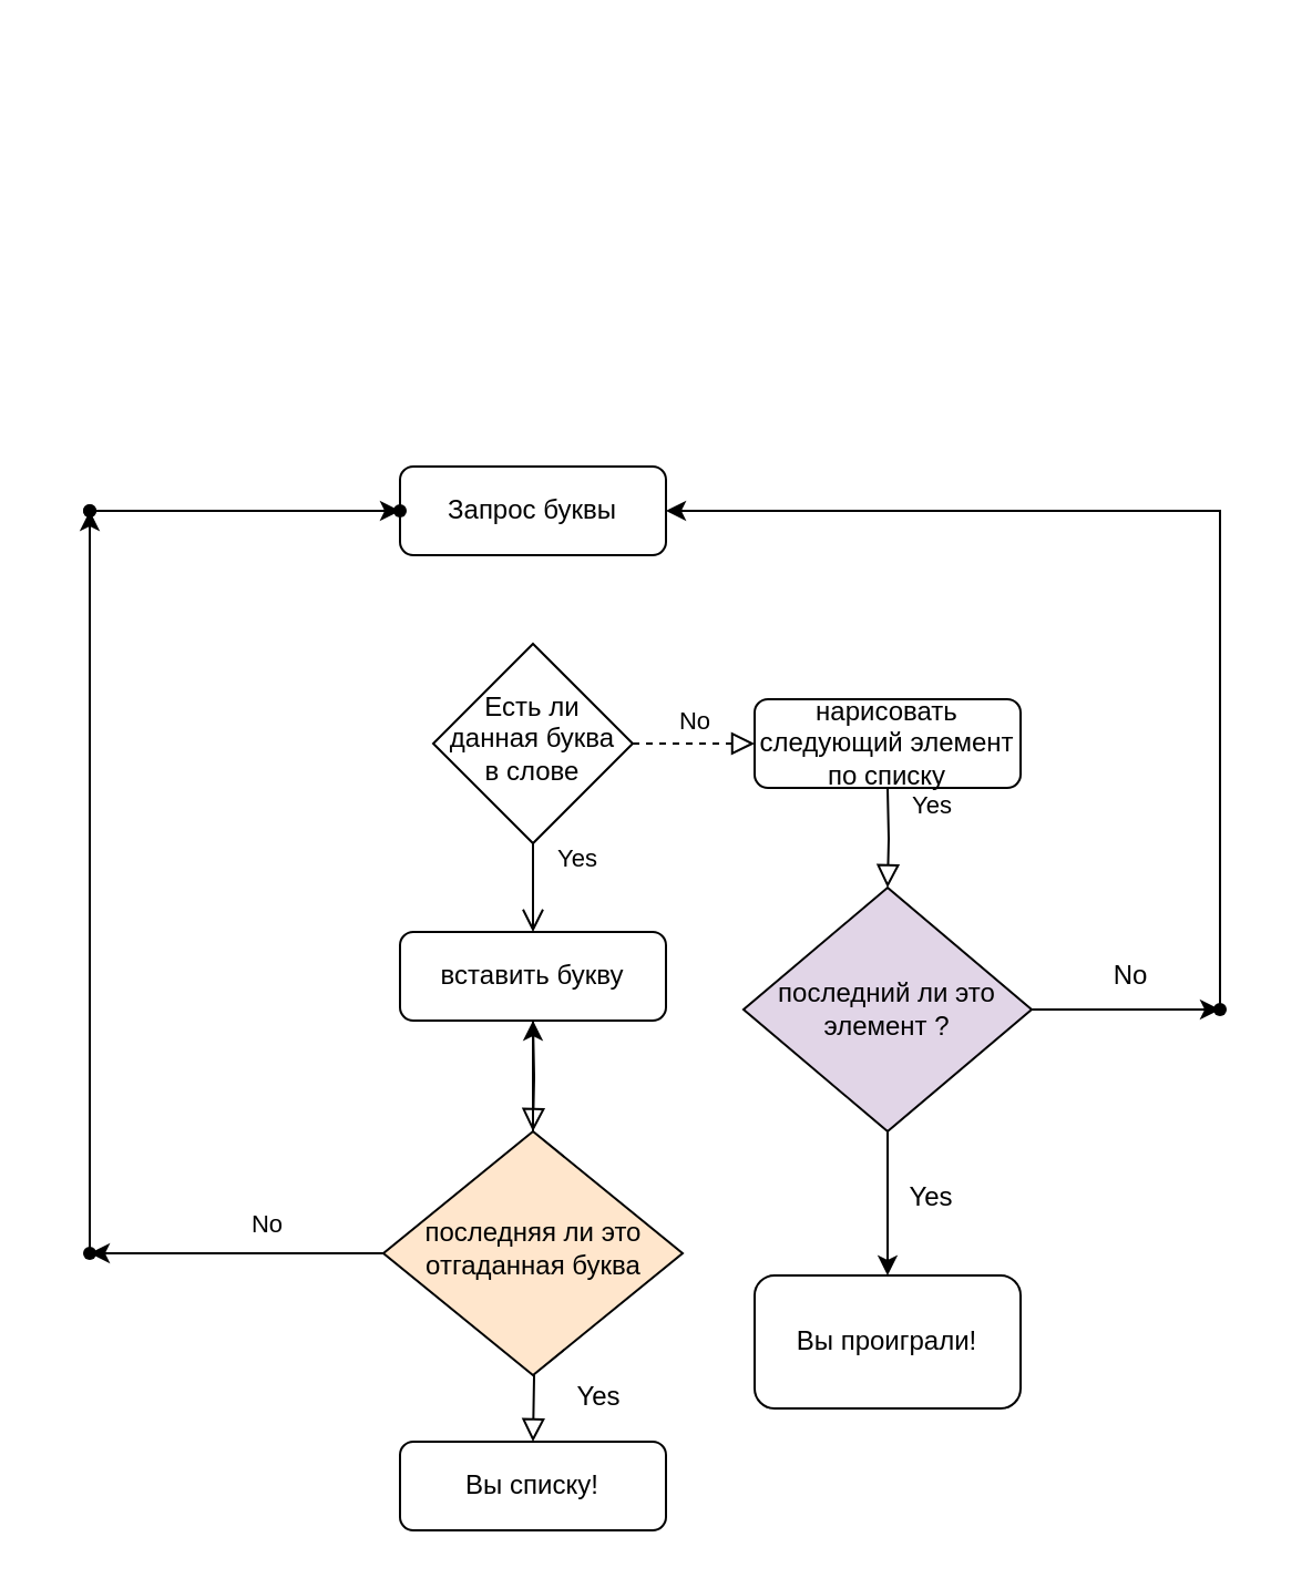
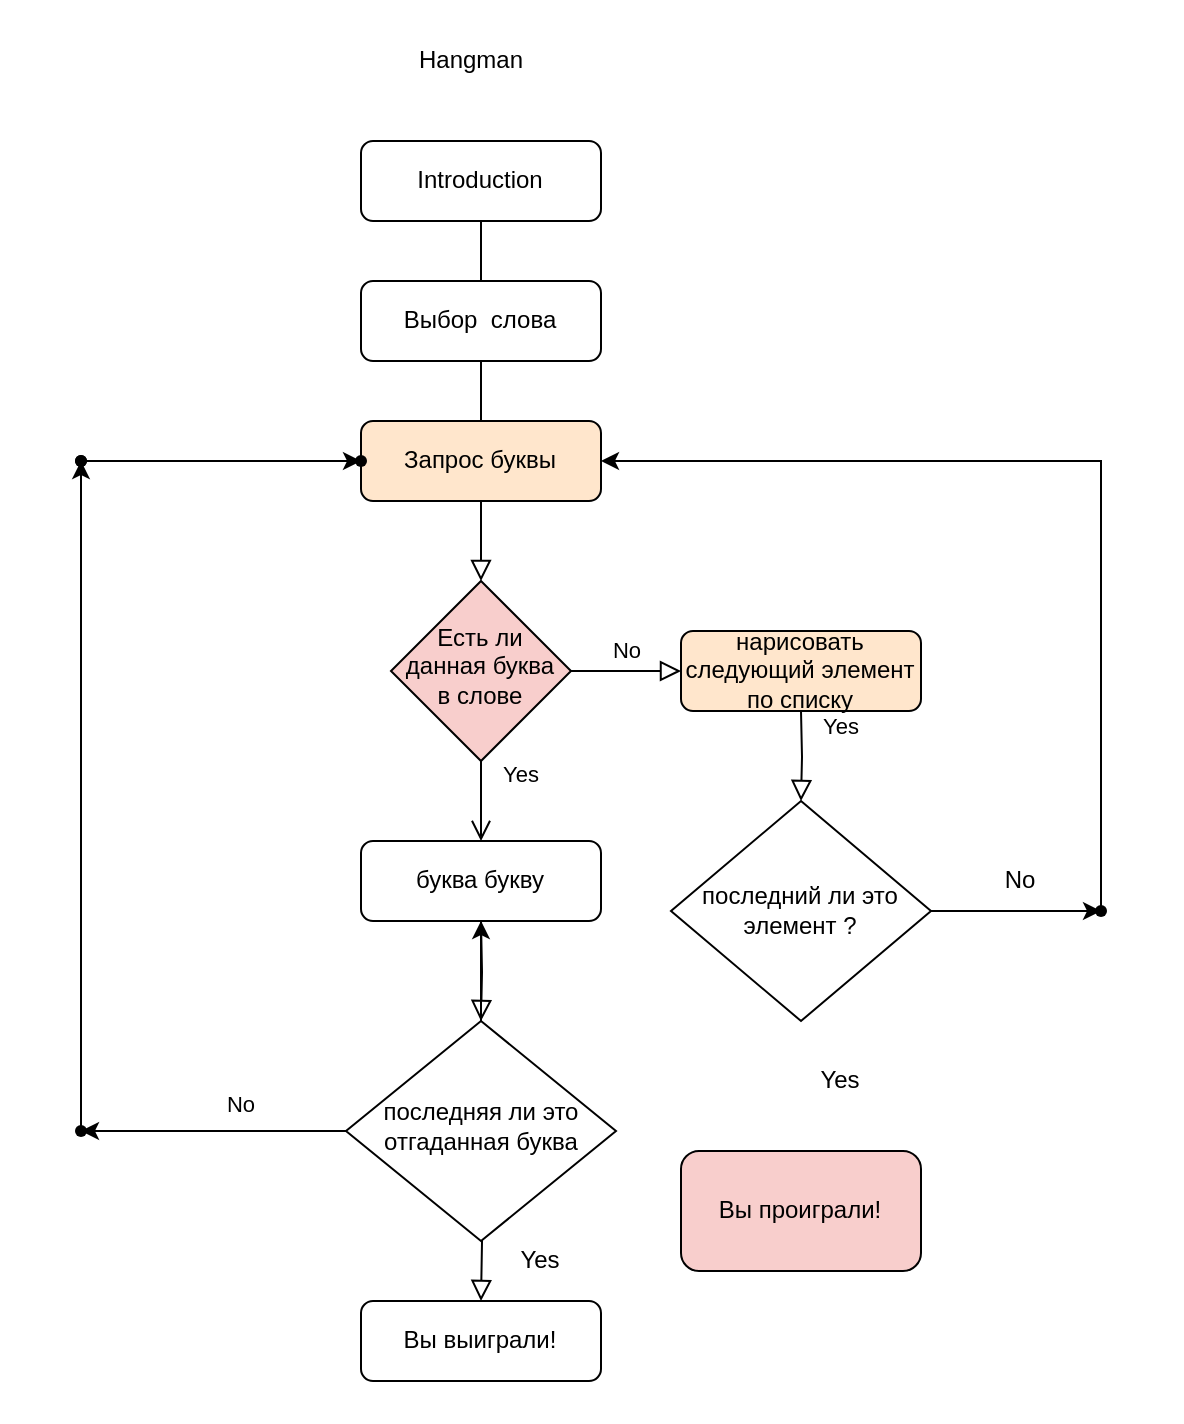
  <mxCell id="0" />
  <mxCell id="1" parent="0" />
+ <mxCell id="2" value="" style="rounded=0;html=1;jettySize=auto;orthogonalLoop=1;fontSize=11;endArrow=block;endFill=0;endSize=8;strokeWidth=1;shadow=0;labelBackgroundColor=none;edgeStyle=orthogonalEdgeStyle;" parent="1" source="3" target="6" edge="1"><mxGeometry relative="1" as="geometry" /></mxCell>
+ <mxCell id="3" value="Introduction" style="rounded=1;whiteSpace=wrap;html=1;fontSize=12;glass=0;strokeWidth=1;shadow=0;" parent="1" vertex="1"><mxGeometry x="180" y="70" width="120" height="40" as="geometry" /></mxCell>
  <mxCell id="4" value="Yes" style="rounded=0;html=1;jettySize=auto;orthogonalLoop=1;fontSize=11;endArrow=open;endFill=0;endSize=8;strokeWidth=1;shadow=0;labelBackgroundColor=none;edgeStyle=orthogonalEdgeStyle;entryX=0.5;entryY=0;entryDx=0;entryDy=0;" parent="1" source="6" target="14" edge="1"><mxGeometry x="-0.667" y="20" relative="1" as="geometry"><mxPoint as="offset" /></mxGeometry></mxCell>
- <mxCell id="5" value="No" style="edgeStyle=orthogonalEdgeStyle;rounded=0;html=1;jettySize=auto;orthogonalLoop=1;fontSize=11;endArrow=block;endFill=0;endSize=8;strokeWidth=1;shadow=0;labelBackgroundColor=none;dashed=1;" parent="1" source="6" target="7" edge="1"><mxGeometry y="10" relative="1" as="geometry"><mxPoint as="offset" /></mxGeometry></mxCell>
- <mxCell id="6" value="Есть ли данная буква в слове" style="rhombus;whiteSpace=wrap;html=1;shadow=0;fontFamily=Helvetica;fontSize=12;align=center;strokeWidth=1;spacing=6;spacingTop=-4;" parent="1" vertex="1"><mxGeometry x="195" y="290" width="90" height="90" as="geometry" /></mxCell>
- <mxCell id="7" value="нарисовать следующий элемент по списку" style="rounded=1;whiteSpace=wrap;html=1;fontSize=12;glass=0;strokeWidth=1;shadow=0;" parent="1" vertex="1"><mxGeometry x="340" y="315" width="120" height="40" as="geometry" /></mxCell>
+ <mxCell id="5" value="No" style="edgeStyle=orthogonalEdgeStyle;rounded=0;html=1;jettySize=auto;orthogonalLoop=1;fontSize=11;endArrow=block;endFill=0;endSize=8;strokeWidth=1;shadow=0;labelBackgroundColor=none;" parent="1" source="6" target="7" edge="1"><mxGeometry y="10" relative="1" as="geometry"><mxPoint as="offset" /></mxGeometry></mxCell>
+ <mxCell id="6" value="Есть ли данная буква в слове" style="rhombus;whiteSpace=wrap;html=1;shadow=0;fontFamily=Helvetica;fontSize=12;align=center;strokeWidth=1;spacing=6;spacingTop=-4;fillColor=#f8cecc;" parent="1" vertex="1"><mxGeometry x="195" y="290" width="90" height="90" as="geometry" /></mxCell>
+ <mxCell id="7" value="нарисовать следующий элемент по списку" style="rounded=1;whiteSpace=wrap;html=1;fontSize=12;glass=0;strokeWidth=1;shadow=0;fillColor=#ffe6cc;" parent="1" vertex="1"><mxGeometry x="340" y="315" width="120" height="40" as="geometry" /></mxCell>
  <mxCell id="8" value="No" style="rounded=0;html=1;jettySize=auto;orthogonalLoop=1;fontSize=11;endArrow=block;endFill=0;endSize=8;strokeWidth=1;shadow=0;labelBackgroundColor=none;edgeStyle=orthogonalEdgeStyle;" parent="1" target="9" edge="1"><mxGeometry x="-1" y="-126" relative="1" as="geometry"><mxPoint x="6" y="-40" as="offset" /><mxPoint x="240" y="590" as="sourcePoint" /></mxGeometry></mxCell>
- <mxCell id="9" value="Вы списку!" style="rounded=1;whiteSpace=wrap;html=1;fontSize=12;glass=0;strokeWidth=1;shadow=0;" parent="1" vertex="1"><mxGeometry x="180" y="650" width="120" height="40" as="geometry" /></mxCell>
+ <mxCell id="9" value="Вы выиграли!" style="rounded=1;whiteSpace=wrap;html=1;fontSize=12;glass=0;strokeWidth=1;shadow=0;" parent="1" vertex="1"><mxGeometry x="180" y="650" width="120" height="40" as="geometry" /></mxCell>
+ <mxCell id="10" value="Hangman" style="text;html=1;align=center;verticalAlign=middle;resizable=0;points=[];autosize=1;strokeColor=none;" vertex="1" parent="1"><mxGeometry x="200" y="20" width="70" height="20" as="geometry" /></mxCell>
+ <mxCell id="11" value="Выбор&amp;nbsp; слова" style="rounded=1;whiteSpace=wrap;html=1;fontSize=12;glass=0;strokeWidth=1;shadow=0;" vertex="1" parent="1"><mxGeometry x="180" y="140" width="120" height="40" as="geometry" /></mxCell>
  <mxCell id="12" value="" style="edgeStyle=orthogonalEdgeStyle;rounded=0;orthogonalLoop=1;jettySize=auto;html=1;endArrow=none;endFill=0;startArrow=classic;startFill=1;" edge="1" parent="1" source="13" target="33"><mxGeometry relative="1" as="geometry" /></mxCell>
- <mxCell id="13" value="Запрос буквы" style="rounded=1;whiteSpace=wrap;html=1;fontSize=12;glass=0;strokeWidth=1;shadow=0;" vertex="1" parent="1"><mxGeometry x="180" y="210" width="120" height="40" as="geometry" /></mxCell>
- <mxCell id="14" value="вставить букву" style="rounded=1;whiteSpace=wrap;html=1;fontSize=12;glass=0;strokeWidth=1;shadow=0;" vertex="1" parent="1"><mxGeometry x="180" y="420" width="120" height="40" as="geometry" /></mxCell>
+ <mxCell id="13" value="Запрос буквы" style="rounded=1;whiteSpace=wrap;html=1;fontSize=12;glass=0;strokeWidth=1;shadow=0;fillColor=#ffe6cc;" vertex="1" parent="1"><mxGeometry x="180" y="210" width="120" height="40" as="geometry" /></mxCell>
+ <mxCell id="14" value="буква букву" style="rounded=1;whiteSpace=wrap;html=1;fontSize=12;glass=0;strokeWidth=1;shadow=0;" vertex="1" parent="1"><mxGeometry x="180" y="420" width="120" height="40" as="geometry" /></mxCell>
  <mxCell id="15" value="" style="edgeStyle=orthogonalEdgeStyle;rounded=0;orthogonalLoop=1;jettySize=auto;html=1;" edge="1" parent="1" source="17" target="27"><mxGeometry relative="1" as="geometry" /></mxCell>
  <mxCell id="16" value="" style="edgeStyle=orthogonalEdgeStyle;rounded=0;orthogonalLoop=1;jettySize=auto;html=1;" edge="1" parent="1" source="17" target="14"><mxGeometry relative="1" as="geometry" /></mxCell>
- <mxCell id="17" value="последняя ли это отгаданная буква" style="rhombus;whiteSpace=wrap;html=1;shadow=0;fontFamily=Helvetica;fontSize=12;align=center;strokeWidth=1;spacing=6;spacingTop=-4;fillColor=#ffe6cc;" vertex="1" parent="1"><mxGeometry x="172.5" y="510" width="135" height="110" as="geometry" /></mxCell>
+ <mxCell id="17" value="последняя ли это отгаданная буква" style="rhombus;whiteSpace=wrap;html=1;shadow=0;fontFamily=Helvetica;fontSize=12;align=center;strokeWidth=1;spacing=6;spacingTop=-4;" vertex="1" parent="1"><mxGeometry x="172.5" y="510" width="135" height="110" as="geometry" /></mxCell>
  <mxCell id="18" value="&lt;br&gt;" style="rounded=0;html=1;jettySize=auto;orthogonalLoop=1;fontSize=11;endArrow=block;endFill=0;endSize=8;strokeWidth=1;shadow=0;labelBackgroundColor=none;edgeStyle=orthogonalEdgeStyle;exitX=0.5;exitY=1;exitDx=0;exitDy=0;" edge="1" parent="1" target="17"><mxGeometry x="-0.667" y="20" relative="1" as="geometry"><mxPoint as="offset" /><mxPoint x="240" y="460" as="sourcePoint" /><mxPoint x="240" y="500" as="targetPoint" /><Array as="points" /></mxGeometry></mxCell>
  <mxCell id="19" value="Yes" style="rounded=0;html=1;jettySize=auto;orthogonalLoop=1;fontSize=11;endArrow=block;endFill=0;endSize=8;strokeWidth=1;shadow=0;labelBackgroundColor=none;edgeStyle=orthogonalEdgeStyle;entryX=0.5;entryY=0;entryDx=0;entryDy=0;" edge="1" parent="1" target="22"><mxGeometry x="-0.667" y="20" relative="1" as="geometry"><mxPoint as="offset" /><mxPoint x="400" y="355" as="sourcePoint" /><mxPoint x="400" y="395" as="targetPoint" /></mxGeometry></mxCell>
  <mxCell id="20" value="" style="edgeStyle=orthogonalEdgeStyle;rounded=0;orthogonalLoop=1;jettySize=auto;html=1;" edge="1" parent="1" source="22"><mxGeometry relative="1" as="geometry"><mxPoint x="550" y="455" as="targetPoint" /></mxGeometry></mxCell>
- <mxCell id="21" value="" style="edgeStyle=orthogonalEdgeStyle;rounded=0;orthogonalLoop=1;jettySize=auto;html=1;" edge="1" parent="1" source="22" target="31"><mxGeometry relative="1" as="geometry" /></mxCell>
- <mxCell id="22" value="последний ли это элемент ?" style="rhombus;whiteSpace=wrap;html=1;fillColor=#e1d5e7;" vertex="1" parent="1"><mxGeometry x="335" y="400" width="130" height="110" as="geometry" /></mxCell>
+ <mxCell id="22" value="последний ли это элемент ?" style="rhombus;whiteSpace=wrap;html=1;" vertex="1" parent="1"><mxGeometry x="335" y="400" width="130" height="110" as="geometry" /></mxCell>
  <mxCell id="23" value="" style="edgeStyle=orthogonalEdgeStyle;rounded=0;orthogonalLoop=1;jettySize=auto;html=1;" edge="1" parent="1" source="24" target="25"><mxGeometry relative="1" as="geometry" /></mxCell>
  <mxCell id="24" value="" style="shape=waypoint;size=6;pointerEvents=1;points=[];fillColor=#ffffff;resizable=0;rotatable=0;perimeter=centerPerimeter;snapToPoint=1;rounded=1;shadow=0;strokeWidth=1;glass=0;" vertex="1" parent="1"><mxGeometry y="210" width="40" height="40" as="geometry" x="20" /></mxCell>
  <mxCell id="25" value="" style="shape=waypoint;size=6;pointerEvents=1;points=[];fillColor=#ffffff;resizable=0;rotatable=0;perimeter=centerPerimeter;snapToPoint=1;rounded=1;shadow=0;strokeWidth=1;glass=0;" vertex="1" parent="1"><mxGeometry x="160" y="210" width="40" height="40" as="geometry" /></mxCell>
  <mxCell id="26" value="" style="edgeStyle=orthogonalEdgeStyle;rounded=0;orthogonalLoop=1;jettySize=auto;html=1;" edge="1" parent="1" source="27" target="28"><mxGeometry relative="1" as="geometry" /></mxCell>
  <mxCell id="27" value="" style="shape=waypoint;size=6;pointerEvents=1;points=[];fillColor=#ffffff;resizable=0;rotatable=0;perimeter=centerPerimeter;snapToPoint=1;shadow=0;strokeWidth=1;spacing=6;spacingTop=-4;" vertex="1" parent="1"><mxGeometry y="545" width="40" height="40" as="geometry" x="20" /></mxCell>
  <mxCell id="28" value="" style="shape=waypoint;size=6;pointerEvents=1;points=[];fillColor=#ffffff;resizable=0;rotatable=0;perimeter=centerPerimeter;snapToPoint=1;shadow=0;strokeWidth=1;spacing=6;spacingTop=-4;" vertex="1" parent="1"><mxGeometry y="210" width="40" height="40" as="geometry" x="20" /></mxCell>
  <mxCell id="29" value="Yes" style="text;html=1;strokeColor=none;fillColor=none;align=center;verticalAlign=middle;whiteSpace=wrap;rounded=0;" vertex="1" parent="1"><mxGeometry x="250" y="620" width="40" height="20" as="geometry" /></mxCell>
  <mxCell id="30" value="Yes" style="text;html=1;strokeColor=none;fillColor=none;align=center;verticalAlign=middle;whiteSpace=wrap;rounded=0;" vertex="1" parent="1"><mxGeometry x="400" y="530" width="40" height="20" as="geometry" /></mxCell>
- <mxCell id="31" value="Вы проиграли!" style="rounded=1;whiteSpace=wrap;html=1;" vertex="1" parent="1"><mxGeometry x="340" y="575" width="120" height="60" as="geometry" /></mxCell>
+ <mxCell id="31" value="Вы проиграли!" style="rounded=1;whiteSpace=wrap;html=1;fillColor=#f8cecc;" vertex="1" parent="1"><mxGeometry x="340" y="575" width="120" height="60" as="geometry" /></mxCell>
  <mxCell id="32" value="No" style="text;html=1;strokeColor=none;fillColor=none;align=center;verticalAlign=middle;whiteSpace=wrap;rounded=0;" vertex="1" parent="1"><mxGeometry x="490" y="430" width="40" height="20" as="geometry" /></mxCell>
  <mxCell id="33" value="" style="shape=waypoint;size=6;pointerEvents=1;points=[];fillColor=#ffffff;resizable=0;rotatable=0;perimeter=centerPerimeter;snapToPoint=1;rounded=1;shadow=0;strokeWidth=1;glass=0;" vertex="1" parent="1"><mxGeometry x="530" y="435" width="40" height="40" as="geometry" /></mxCell>
